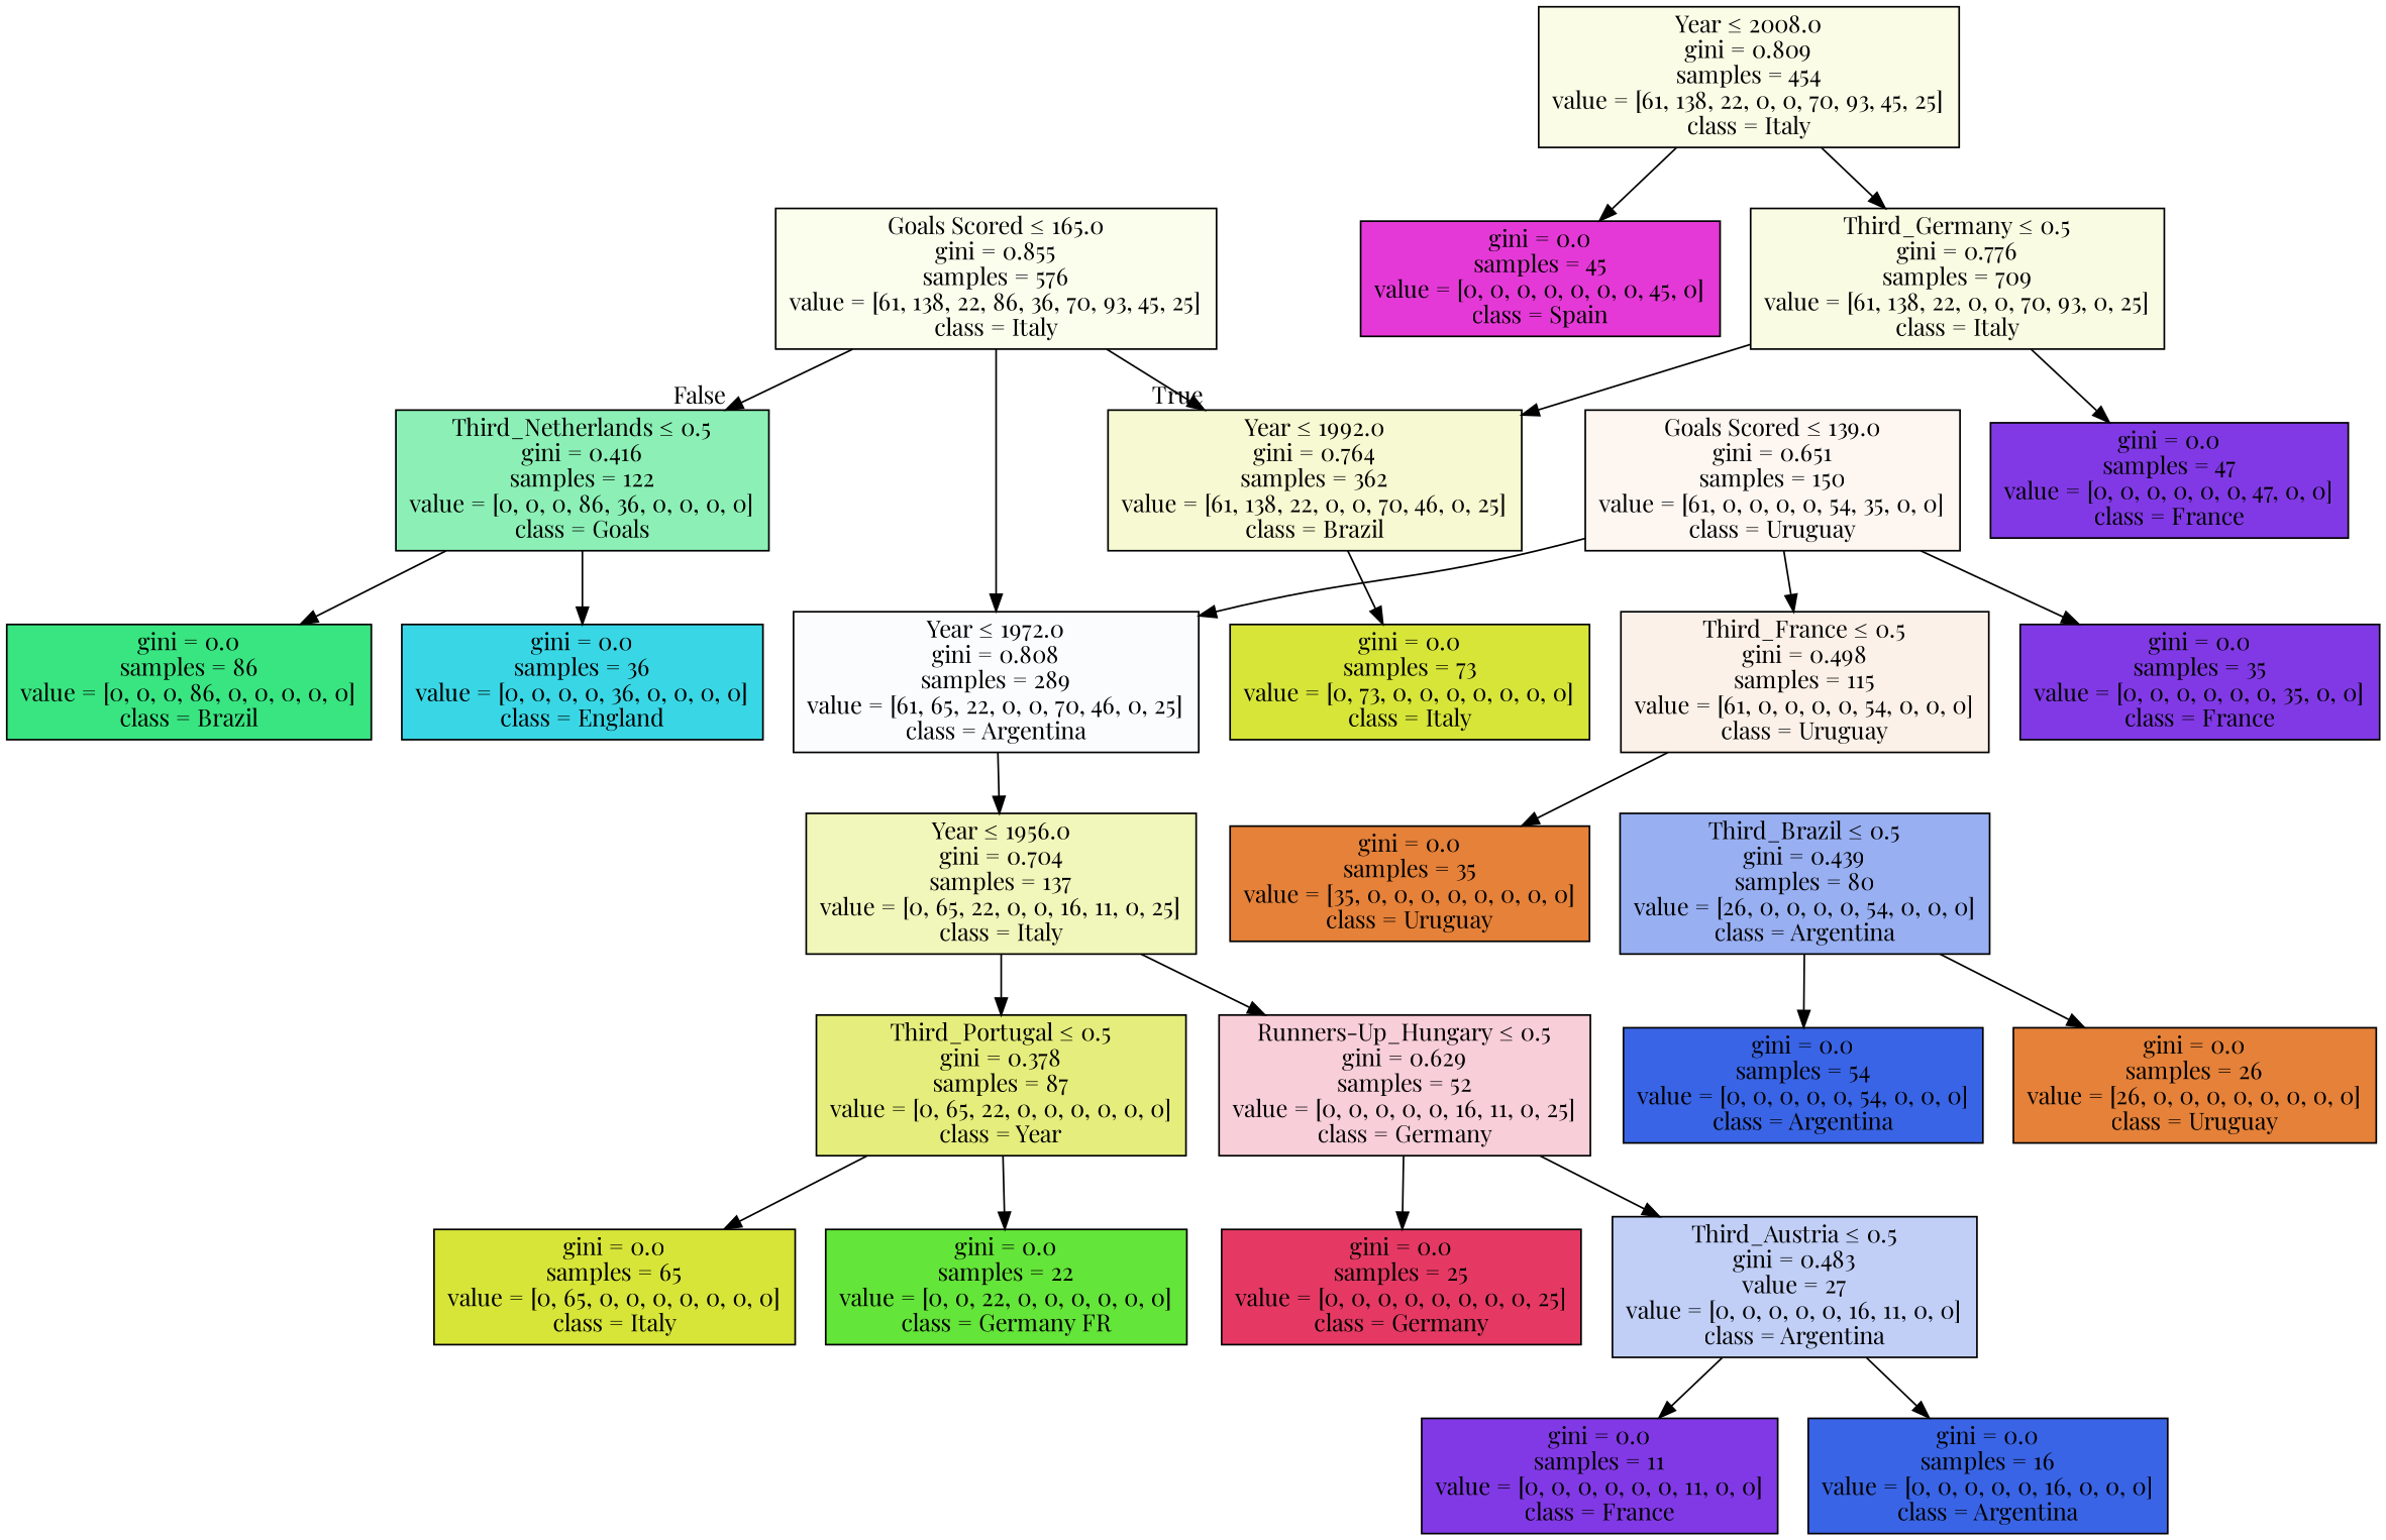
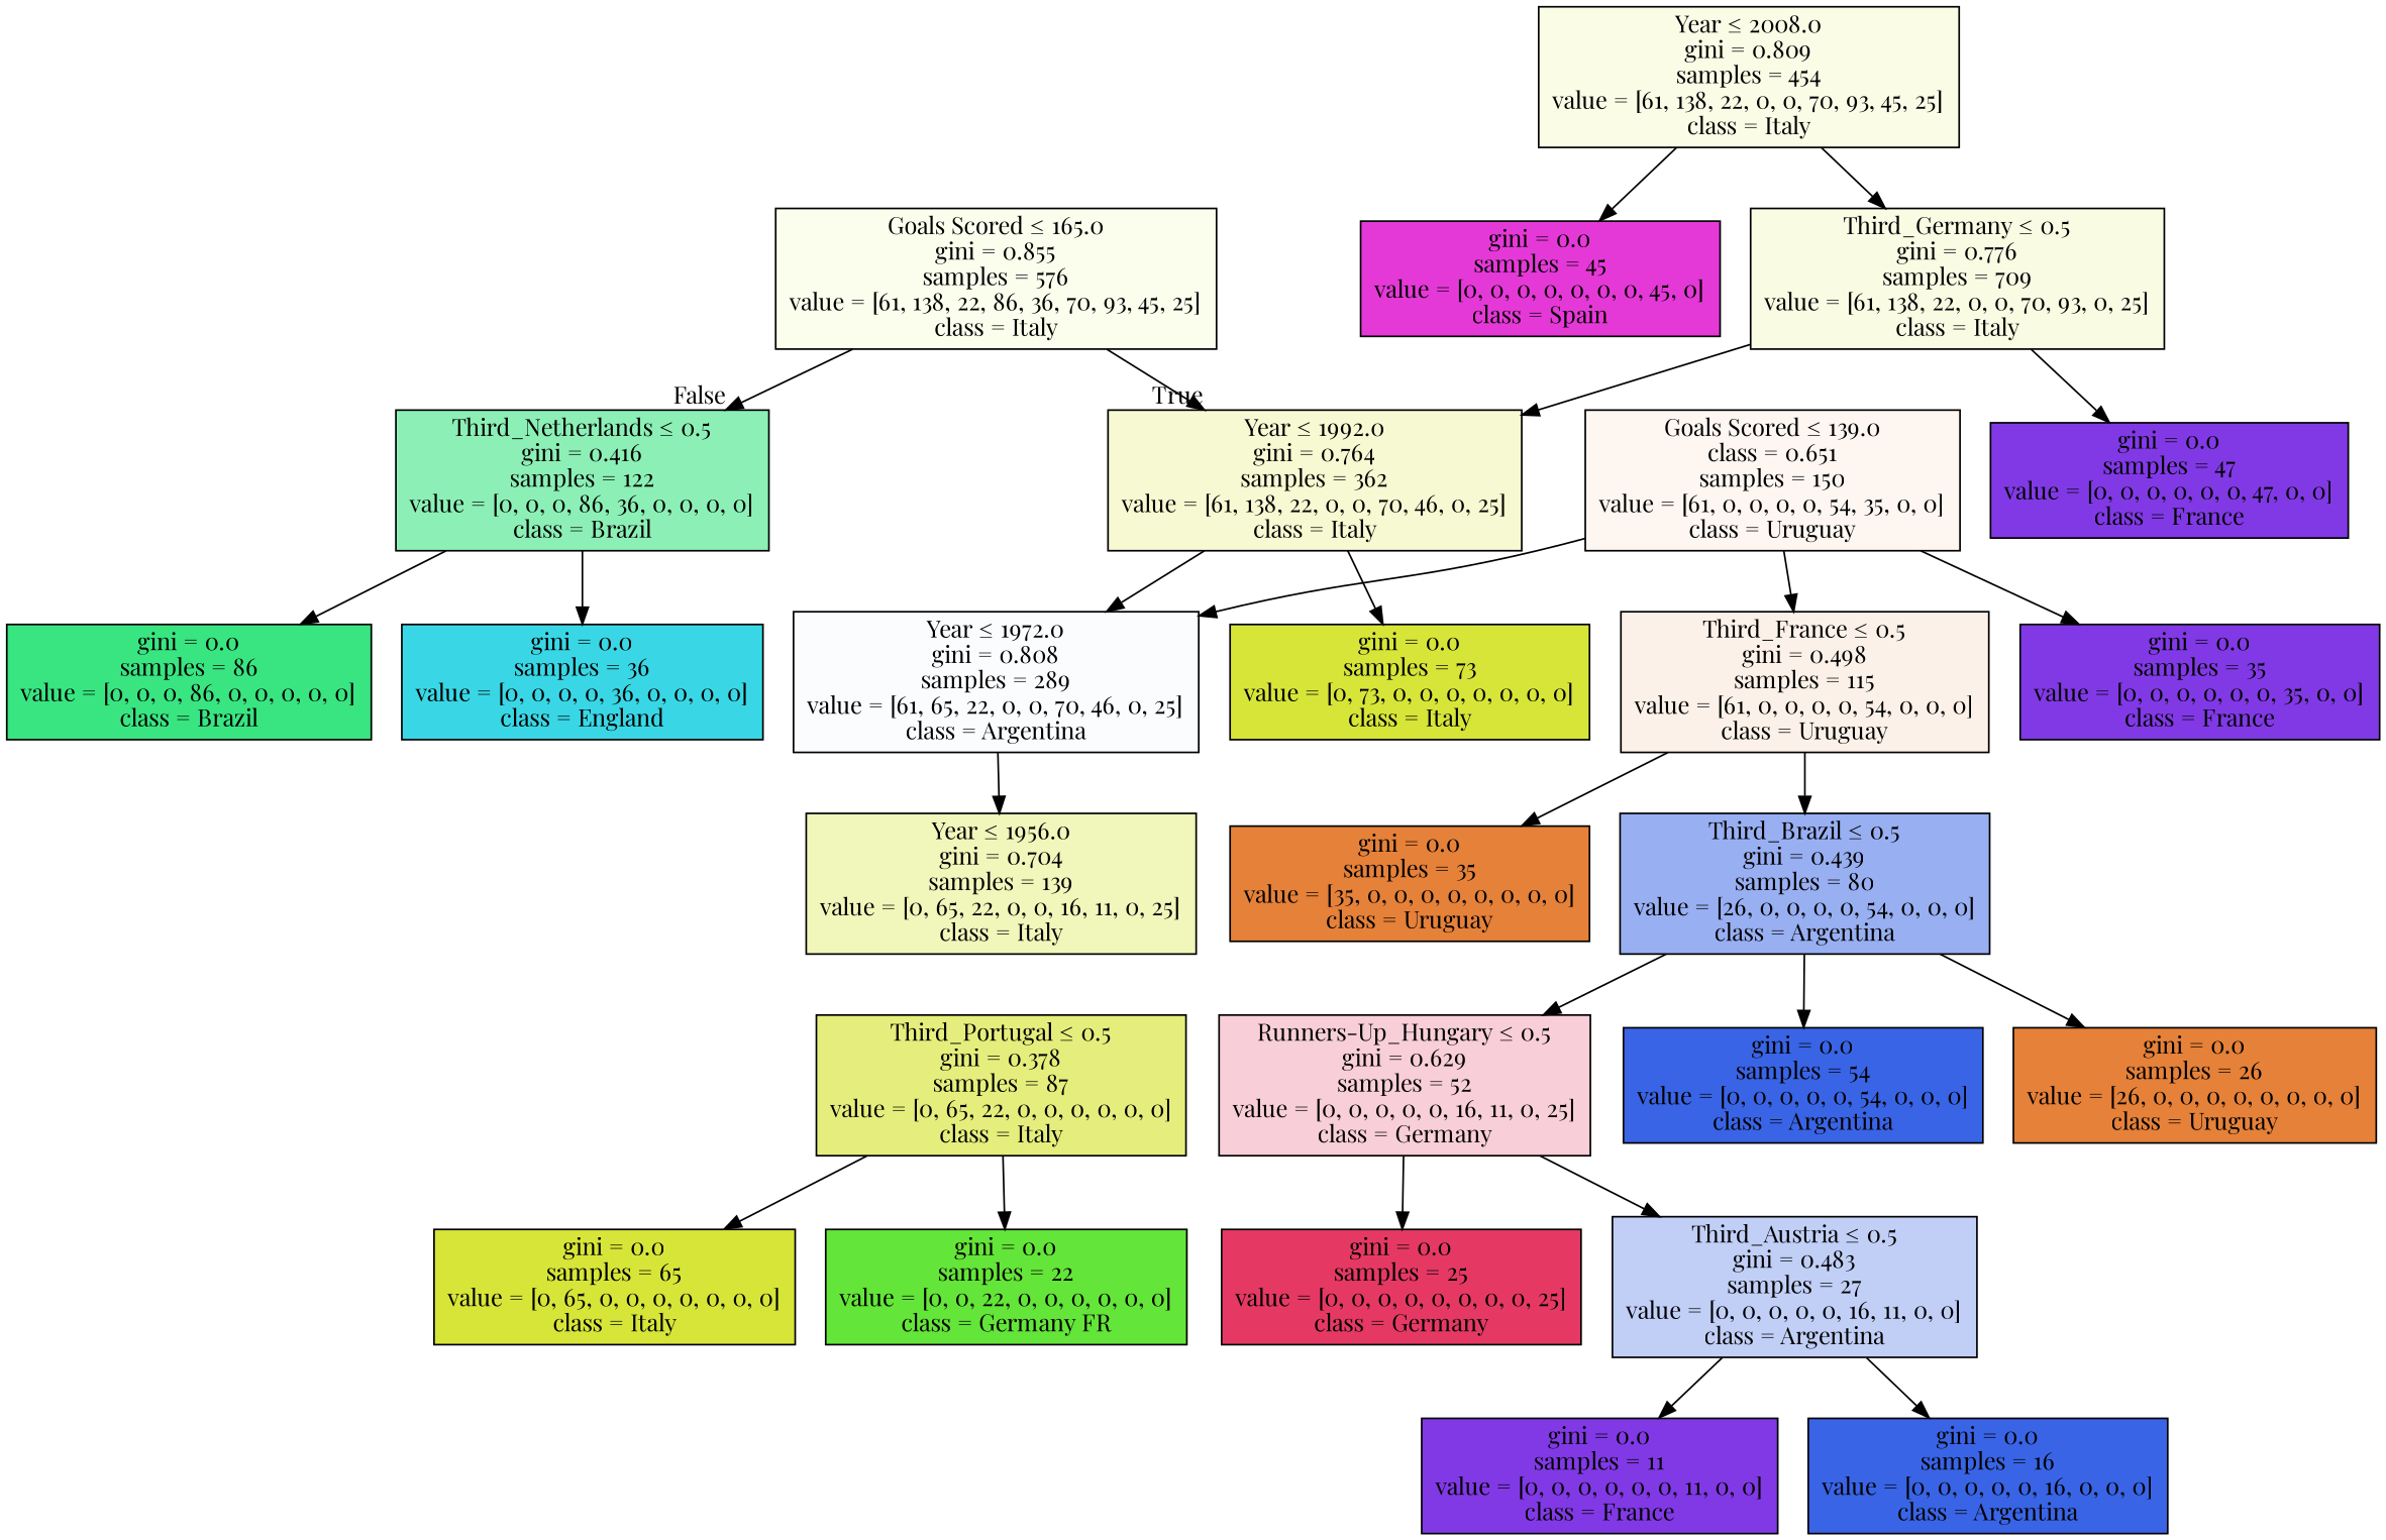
  digraph {
    fontname="Playfair Display"
    node [color=black fillcolor="#8139e5" fontname="Playfair Display" shape=box style=filled]
    edge [fontname="Playfair Display"]
    n1 [fillcolor="#fbfded" label=<Goals Scored &le; 165.0<br/>gini = 0.855<br/>samples = 576<br/>value = [61, 138, 22, 86, 36, 70, 93, 45, 25]<br/>class = Italy>]
-   n2 [fillcolor="#8cf0b6" label=<Third_Netherlands &le; 0.5<br/>gini = 0.416<br/>samples = 122<br/>value = [0, 0, 0, 86, 36, 0, 0, 0, 0]<br/>class = Goals>]
-   n3 [fillcolor="#f6f9d1" label=<Year &le; 1992.0<br/>gini = 0.764<br/>samples = 362<br/>value = [61, 138, 22, 0, 0, 70, 46, 0, 25]<br/>class = Brazil>]
+   n2 [fillcolor="#8cf0b6" label=<Third_Netherlands &le; 0.5<br/>gini = 0.416<br/>samples = 122<br/>value = [0, 0, 0, 86, 36, 0, 0, 0, 0]<br/>class = Brazil>]
+   n3 [fillcolor="#f6f9d1" label=<Year &le; 1992.0<br/>gini = 0.764<br/>samples = 362<br/>value = [61, 138, 22, 0, 0, 70, 46, 0, 25]<br/>class = Italy>]
    n4 [fillcolor="#fafce6" label=<Year &le; 2008.0<br/>gini = 0.809<br/>samples = 454<br/>value = [61, 138, 22, 0, 0, 70, 93, 45, 25]<br/>class = Italy>]
    n5 [fillcolor="#f9fbe3" label=<Third_Germany &le; 0.5<br/>gini = 0.776<br/>samples = 709<br/>value = [61, 138, 22, 0, 0, 70, 93, 0, 25]<br/>class = Italy>]
    n6 [fillcolor="#e539d7" label=<gini = 0.0<br/>samples = 45<br/>value = [0, 0, 0, 0, 0, 0, 0, 45, 0]<br/>class = Spain>]
    n7 [fillcolor="#39e581" label=<gini = 0.0<br/>samples = 86<br/>value = [0, 0, 0, 86, 0, 0, 0, 0, 0]<br/>class = Brazil>]
    n8 [fillcolor="#39d7e5" label=<gini = 0.0<br/>samples = 36<br/>value = [0, 0, 0, 0, 36, 0, 0, 0, 0]<br/>class = England>]
    n9 [label=<gini = 0.0<br/>samples = 47<br/>value = [0, 0, 0, 0, 0, 0, 47, 0, 0]<br/>class = France>]
    n10 [fillcolor="#fbfcfe" label=<Year &le; 1972.0<br/>gini = 0.808<br/>samples = 289<br/>value = [61, 65, 22, 0, 0, 70, 46, 0, 25]<br/>class = Argentina>]
    n11 [fillcolor="#d7e539" label=<gini = 0.0<br/>samples = 73<br/>value = [0, 73, 0, 0, 0, 0, 0, 0, 0]<br/>class = Italy>]
-   n12 [fillcolor="#f1f6ba" label=<Year &le; 1956.0<br/>gini = 0.704<br/>samples = 137<br/>value = [0, 65, 22, 0, 0, 16, 11, 0, 25]<br/>class = Italy>]
+   n12 [fillcolor="#f1f6ba" label=<Year &le; 1956.0<br/>gini = 0.704<br/>samples = 139<br/>value = [0, 65, 22, 0, 0, 16, 11, 0, 25]<br/>class = Italy>]
    n13 [fillcolor="#f8ced8" label=<Runners-Up_Hungary &le; 0.5<br/>gini = 0.629<br/>samples = 52<br/>value = [0, 0, 0, 0, 0, 16, 11, 0, 25]<br/>class = Germany>]
-   n14 [fillcolor="#e5ee7c" label=<Third_Portugal &le; 0.5<br/>gini = 0.378<br/>samples = 87<br/>value = [0, 65, 22, 0, 0, 0, 0, 0, 0]<br/>class = Year>]
-   n15 [fillcolor="#fdf6f1" label=<Goals Scored &le; 139.0<br/>gini = 0.651<br/>samples = 150<br/>value = [61, 0, 0, 0, 0, 54, 35, 0, 0]<br/>class = Uruguay>]
+   n14 [fillcolor="#e5ee7c" label=<Third_Portugal &le; 0.5<br/>gini = 0.378<br/>samples = 87<br/>value = [0, 65, 22, 0, 0, 0, 0, 0, 0]<br/>class = Italy>]
+   n15 [fillcolor="#fdf6f1" label=<Goals Scored &le; 139.0<br/>class = 0.651<br/>samples = 150<br/>value = [61, 0, 0, 0, 0, 54, 35, 0, 0]<br/>class = Uruguay>]
    n16 [fillcolor="#fcf1e8" label=<Third_France &le; 0.5<br/>gini = 0.498<br/>samples = 115<br/>value = [61, 0, 0, 0, 0, 54, 0, 0, 0]<br/>class = Uruguay>]
    n17 [label=<gini = 0.0<br/>samples = 35<br/>value = [0, 0, 0, 0, 0, 0, 35, 0, 0]<br/>class = France>]
    n18 [fillcolor="#e53964" label=<gini = 0.0<br/>samples = 25<br/>value = [0, 0, 0, 0, 0, 0, 0, 0, 25]<br/>class = Germany>]
-   n19 [fillcolor="#c1cff7" label=<Third_Austria &le; 0.5<br/>gini = 0.483<br/>value = 27<br/>value = [0, 0, 0, 0, 0, 16, 11, 0, 0]<br/>class = Argentina>]
+   n19 [fillcolor="#c1cff7" label=<Third_Austria &le; 0.5<br/>gini = 0.483<br/>samples = 27<br/>value = [0, 0, 0, 0, 0, 16, 11, 0, 0]<br/>class = Argentina>]
    n20 [fillcolor="#d7e539" label=<gini = 0.0<br/>samples = 65<br/>value = [0, 65, 0, 0, 0, 0, 0, 0, 0]<br/>class = Italy>]
    n21 [fillcolor="#64e539" label=<gini = 0.0<br/>samples = 22<br/>value = [0, 0, 22, 0, 0, 0, 0, 0, 0]<br/>class = Germany FR>]
    n22 [label=<gini = 0.0<br/>samples = 11<br/>value = [0, 0, 0, 0, 0, 0, 11, 0, 0]<br/>class = France>]
    n23 [fillcolor="#3964e5" label=<gini = 0.0<br/>samples = 16<br/>value = [0, 0, 0, 0, 0, 16, 0, 0, 0]<br/>class = Argentina>]
    n24 [fillcolor="#98aff2" label=<Third_Brazil &le; 0.5<br/>gini = 0.439<br/>samples = 80<br/>value = [26, 0, 0, 0, 0, 54, 0, 0, 0]<br/>class = Argentina>]
    n25 [fillcolor="#e58139" label=<gini = 0.0<br/>samples = 35<br/>value = [35, 0, 0, 0, 0, 0, 0, 0, 0]<br/>class = Uruguay>]
    n26 [fillcolor="#3964e5" label=<gini = 0.0<br/>samples = 54<br/>value = [0, 0, 0, 0, 0, 54, 0, 0, 0]<br/>class = Argentina>]
    n27 [fillcolor="#e58139" label=<gini = 0.0<br/>samples = 26<br/>value = [26, 0, 0, 0, 0, 0, 0, 0, 0]<br/>class = Uruguay>]
    n1 -> n2 [headlabel=False labelangle=-45 labeldistance=2.5]
    n1 -> n3 [headlabel=True labelangle=45 labeldistance=2.5]
    n2 -> n7
    n2 -> n8
-   n1 -> n10
+   n3 -> n10
    n3 -> n11
    n4 -> n5
    n4 -> n6
    n5 -> n3
    n5 -> n9
    n10 -> n12
-   n12 -> n13
-   n12 -> n14
+   n24 -> n13
    n13 -> n18
    n13 -> n19
    n14 -> n20
    n14 -> n21
    n15 -> n10
    n15 -> n16
    n15 -> n17
+   n16 -> n24
    n16 -> n25
    n19 -> n22
    n19 -> n23
    n24 -> n26
    n24 -> n27
  }
